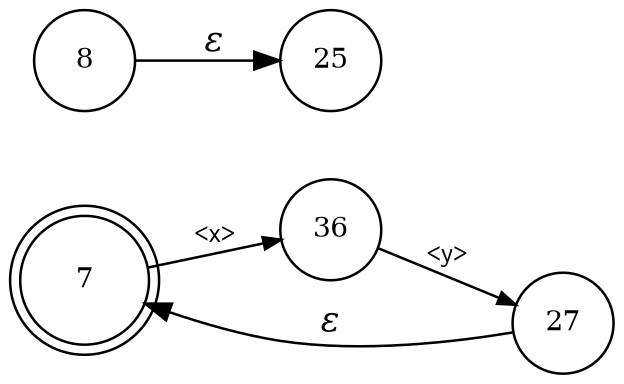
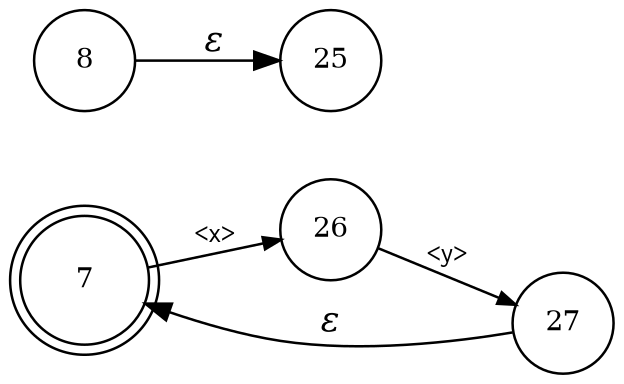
  digraph {
    rankdir=LR
    node [fixedsize=true fontsize=11 shape=circle peripheries=1]
    edge [fontname=Courier]
    n1 [label=7 shape=doublecircle width=.6 peripheries=""]
-   n2 [label=36 width=.55]
+   n2 [label=26 width=.55]
    n3 [label=8 width=.55]
    n4 [label=25 width=.55]
    n5 [label=27 width=.55]
    n1 -> n2 [arrowhead=normal arrowsize=.7 fontsize=11 label="<x>"]
    n2 -> n5 [arrowhead=normal arrowsize=.7 fontsize=11 label="<y>"]
    n3 -> n4 [fontname="Times-Italic" label="&epsilon;"]
    n5 -> n1 [fontname="Times-Italic" label="&epsilon;"]
  }
